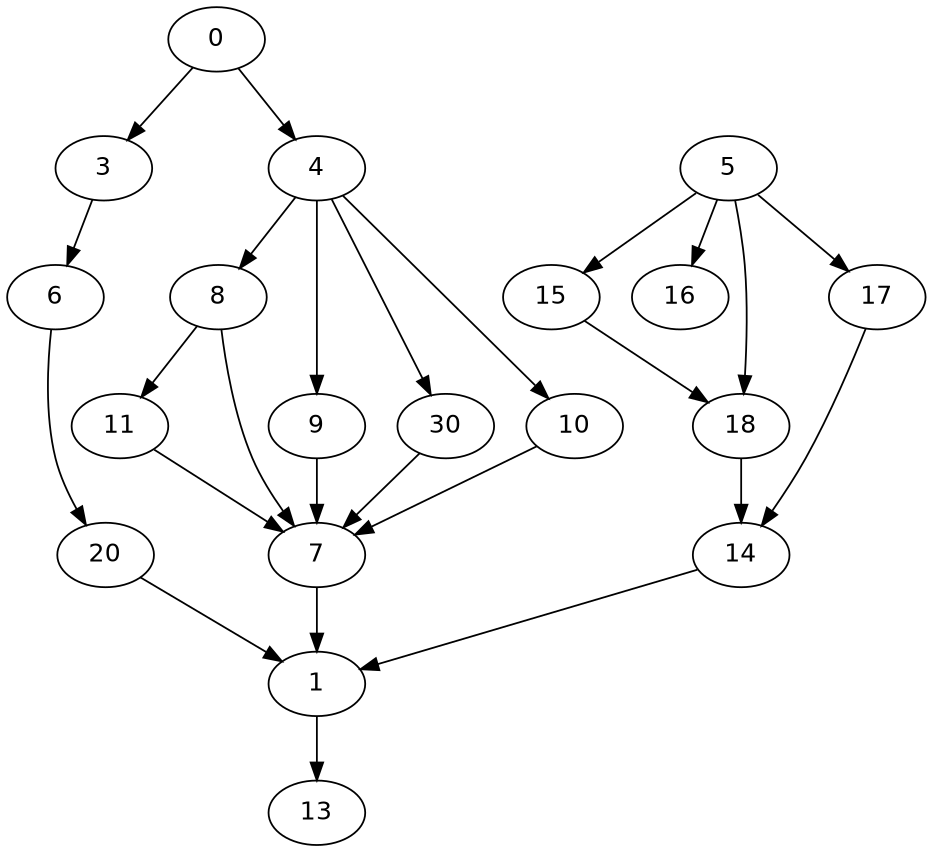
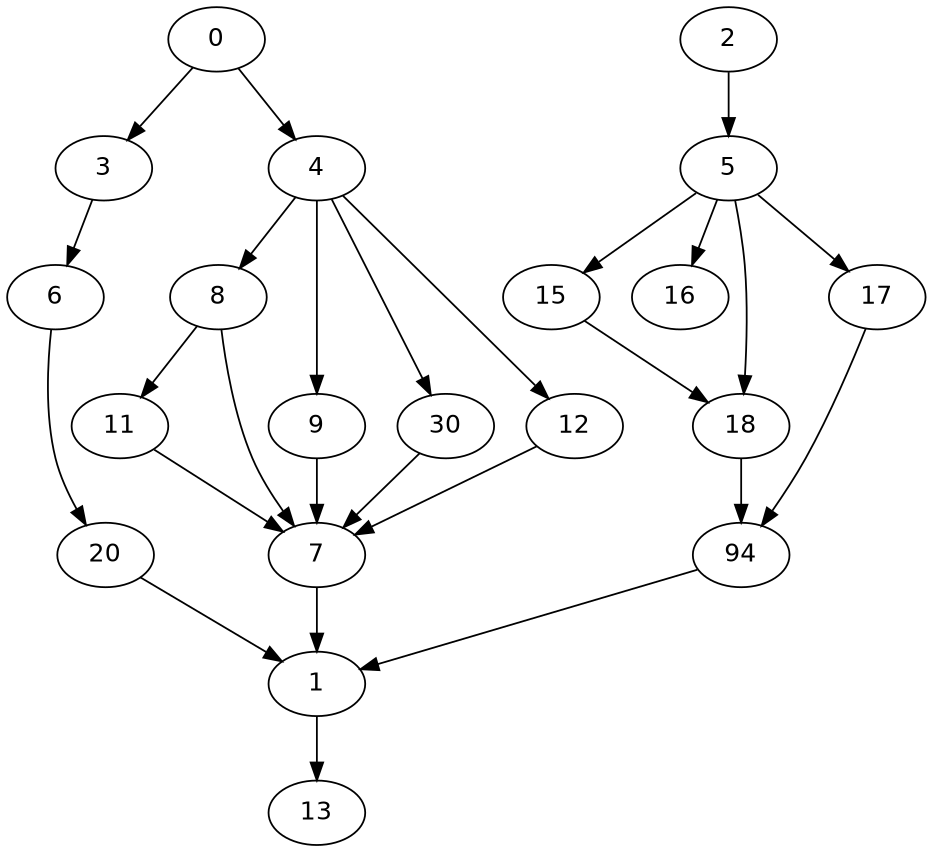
  digraph {
    fontname="DejaVu Sans"
    node [Weight=12 fontname="DejaVu Sans"]
    edge [Weight=4 fontname="DejaVu Sans"]
    3 [Weight=4]
    0
    4 [Weight=10]
+   2 [Weight=4]
    5 [Weight=8]
    6
    8 [Weight=8]
    9 [Weight=14]
    n9 [Weight=4 label=30]
-   12 [label=10]
+   12
    15 [Weight=11]
    16 [Weight=3]
    17 [Weight=6]
    18
    20 [Weight=10]
    11 [Weight=10]
    7 [Weight=3]
    1 [Weight=7]
    13 [Weight=10]
-   14 [Weight=8]
+   14 [Weight=8 label=94]
    3 -> 6 [Weight=2]
    0 -> 3
    0 -> 4 [Weight=10]
    4 -> 8 [Weight=6]
    4 -> 9 [Weight=3]
    4 -> n9 [Weight=5]
    4 -> 12 [Weight=7]
+   2 -> 5
    5 -> 15 [Weight=6]
    5 -> 16
    5 -> 17
    5 -> 18 [Weight=7]
    6 -> 20 [Weight=5]
    8 -> 11 [Weight=9]
    8 -> 7 [Weight=3]
    9 -> 7 [Weight=9]
    n9 -> 7 [Weight=5]
    12 -> 7 [Weight=8]
    15 -> 18
    17 -> 14 [Weight=10]
    18 -> 14 [Weight=8]
    20 -> 1
    11 -> 7 [Weight=6]
    7 -> 1 [Weight=3]
    1 -> 13 [Weight=6]
    14 -> 1
  }
